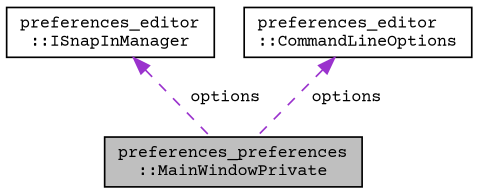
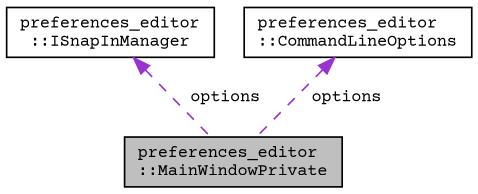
  digraph {
    fontname="Courier Prime"
    node [color=black fillcolor=white fontname="Courier Prime" fontsize=10 shape=record style=filled]
    edge [color=darkorchid3 dir=back fontname="Courier Prime" fontsize=10 labelfontname=Helvetica labelfontsize=10 style=dashed]
-   n1 [fillcolor=grey75 fontcolor=black height=0.2 label="preferences_preferences\l::MainWindowPrivate" width=0.4]
+   n1 [fillcolor=grey75 fontcolor=black height=0.2 label="preferences_editor\l::MainWindowPrivate" width=0.4]
    n2 [height=0.2 label="preferences_editor\l::ISnapInManager" width=0.4]
    n3 [height=0.2 label="preferences_editor\l::CommandLineOptions" width=0.4]
    n2 -> n1 [label=" options"]
    n3 -> n1 [label=" options"]
  }
